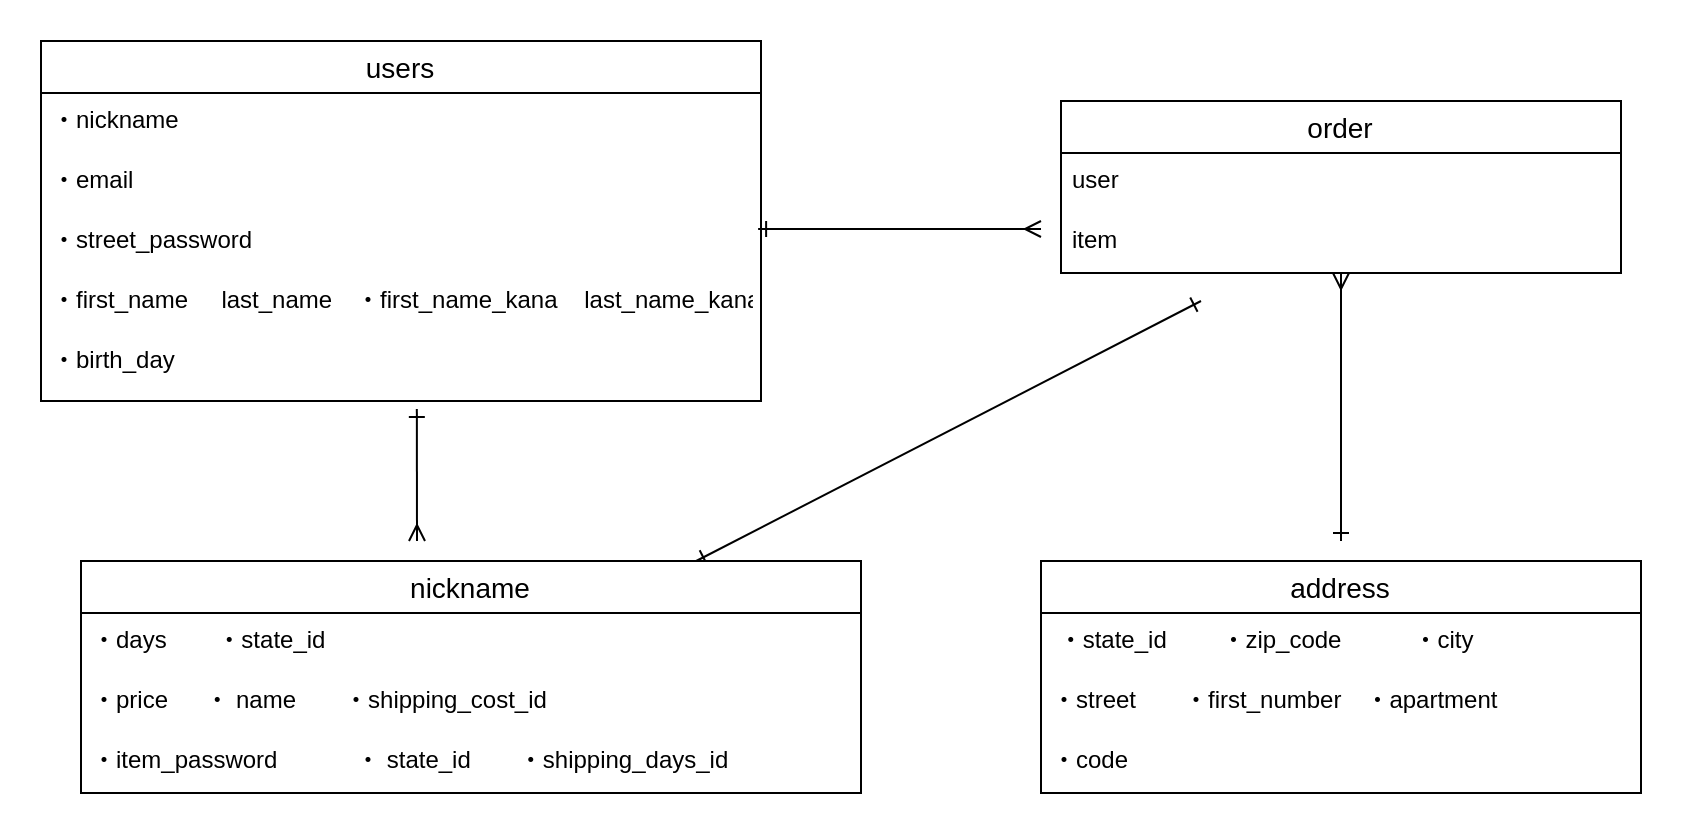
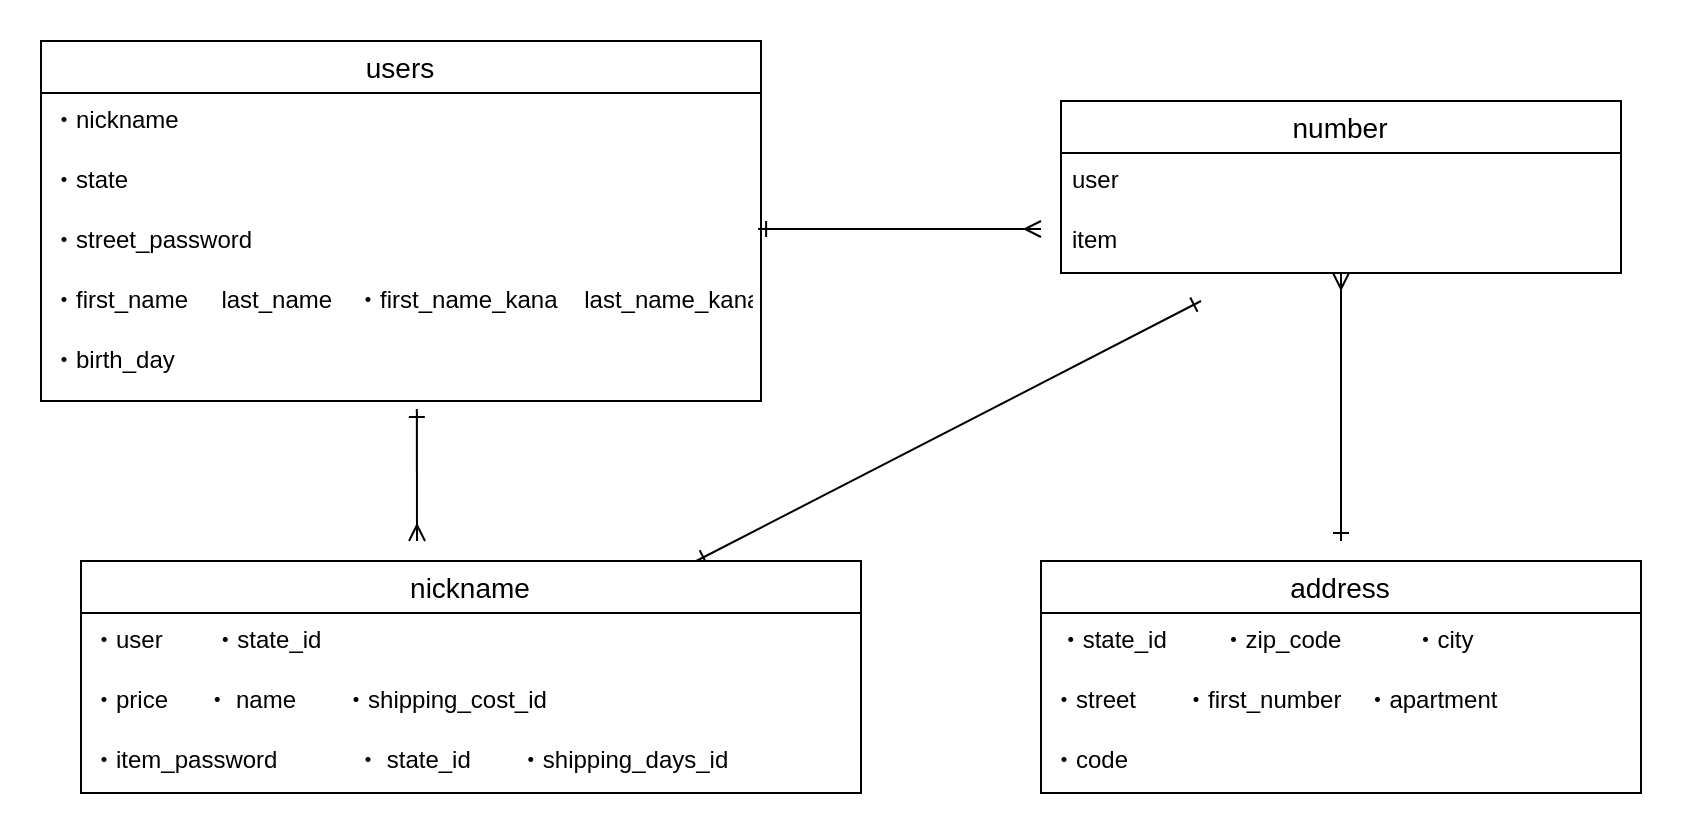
  <mxCell id="0" />
  <mxCell id="1" parent="0" />
  <mxCell id="2" value="address" style="swimlane;fontStyle=0;childLayout=stackLayout;horizontal=1;startSize=26;horizontalStack=0;resizeParent=1;resizeParentMax=0;resizeLast=0;collapsible=1;marginBottom=0;align=center;fontSize=14;" vertex="1" parent="1"><mxGeometry x="520" y="280" width="300" height="116" as="geometry" /></mxCell>
  <mxCell id="3" value=" ・state_id 　　・zip_code　　　・city" style="text;strokeColor=none;fillColor=none;spacingLeft=4;spacingRight=4;overflow=hidden;rotatable=0;points=[[0,0.5],[1,0.5]];portConstraint=eastwest;fontSize=12;" vertex="1" parent="2"><mxGeometry y="26" width="300" height="30" as="geometry" /></mxCell>
  <mxCell id="4" value="・street　　・first_number　・apartment" style="text;strokeColor=none;fillColor=none;spacingLeft=4;spacingRight=4;overflow=hidden;rotatable=0;points=[[0,0.5],[1,0.5]];portConstraint=eastwest;fontSize=12;" vertex="1" parent="2"><mxGeometry y="56" width="300" height="30" as="geometry" /></mxCell>
  <mxCell id="5" value="・code" style="text;strokeColor=none;fillColor=none;spacingLeft=4;spacingRight=4;overflow=hidden;rotatable=0;points=[[0,0.5],[1,0.5]];portConstraint=eastwest;fontSize=12;" vertex="1" parent="2"><mxGeometry y="86" width="300" height="30" as="geometry" /></mxCell>
  <mxCell id="6" style="edgeStyle=none;html=1;startArrow=ERone;startFill=0;endArrow=ERone;endFill=0;" edge="1" parent="1" source="7"><mxGeometry relative="1" as="geometry"><mxPoint x="600" y="150" as="targetPoint" /></mxGeometry></mxCell>
  <mxCell id="7" value="nickname" style="swimlane;fontStyle=0;childLayout=stackLayout;horizontal=1;startSize=26;horizontalStack=0;resizeParent=1;resizeParentMax=0;resizeLast=0;collapsible=1;marginBottom=0;align=center;fontSize=14;" vertex="1" parent="1"><mxGeometry x="40" y="280" width="390" height="116" as="geometry" /></mxCell>
- <mxCell id="8" value="・days    　・state_id" style="text;strokeColor=none;fillColor=none;spacingLeft=4;spacingRight=4;overflow=hidden;rotatable=0;points=[[0,0.5],[1,0.5]];portConstraint=eastwest;fontSize=12;" vertex="1" parent="7"><mxGeometry y="26" width="390" height="30" as="geometry" /></mxCell>
+ <mxCell id="8" value="・user    　・state_id" style="text;strokeColor=none;fillColor=none;spacingLeft=4;spacingRight=4;overflow=hidden;rotatable=0;points=[[0,0.5],[1,0.5]];portConstraint=eastwest;fontSize=12;" vertex="1" parent="7"><mxGeometry y="26" width="390" height="30" as="geometry" /></mxCell>
  <mxCell id="9" value="・price 　 ・ name　　・shipping_cost_id" style="text;strokeColor=none;fillColor=none;spacingLeft=4;spacingRight=4;overflow=hidden;rotatable=0;points=[[0,0.5],[1,0.5]];portConstraint=eastwest;fontSize=12;" vertex="1" parent="7"><mxGeometry y="56" width="390" height="30" as="geometry" /></mxCell>
  <mxCell id="10" value="・item_password 　　　・ state_id　　・shipping_days_id&#10;  " style="text;strokeColor=none;fillColor=none;spacingLeft=4;spacingRight=4;overflow=hidden;rotatable=0;points=[[0,0.5],[1,0.5]];portConstraint=eastwest;fontSize=12;" vertex="1" parent="7"><mxGeometry y="86" width="390" height="30" as="geometry" /></mxCell>
  <mxCell id="11" style="edgeStyle=none;html=1;endArrow=ERmany;endFill=0;startArrow=ERone;startFill=0;exitX=0.522;exitY=1.118;exitDx=0;exitDy=0;exitPerimeter=0;" edge="1" parent="1" source="17"><mxGeometry relative="1" as="geometry"><mxPoint x="138.349" y="190" as="sourcePoint" /><mxPoint x="208" y="270" as="targetPoint" /><Array as="points" /></mxGeometry></mxCell>
  <mxCell id="12" value="users" style="swimlane;fontStyle=0;childLayout=stackLayout;horizontal=1;startSize=26;horizontalStack=0;resizeParent=1;resizeParentMax=0;resizeLast=0;collapsible=1;marginBottom=0;align=center;fontSize=14;" vertex="1" parent="1"><mxGeometry x="20" y="20" width="360" height="180" as="geometry" /></mxCell>
  <mxCell id="13" value="・nickname" style="text;strokeColor=none;fillColor=none;spacingLeft=4;spacingRight=4;overflow=hidden;rotatable=0;points=[[0,0.5],[1,0.5]];portConstraint=eastwest;fontSize=12;" vertex="1" parent="12"><mxGeometry y="26" width="360" height="30" as="geometry" /></mxCell>
- <mxCell id="14" value="・email" style="text;strokeColor=none;fillColor=none;spacingLeft=4;spacingRight=4;overflow=hidden;rotatable=0;points=[[0,0.5],[1,0.5]];portConstraint=eastwest;fontSize=12;" vertex="1" parent="12"><mxGeometry y="56" width="360" height="30" as="geometry" /></mxCell>
+ <mxCell id="14" value="・state" style="text;strokeColor=none;fillColor=none;spacingLeft=4;spacingRight=4;overflow=hidden;rotatable=0;points=[[0,0.5],[1,0.5]];portConstraint=eastwest;fontSize=12;" vertex="1" parent="12"><mxGeometry y="56" width="360" height="30" as="geometry" /></mxCell>
  <mxCell id="15" value="・street_password" style="text;strokeColor=none;fillColor=none;spacingLeft=4;spacingRight=4;overflow=hidden;rotatable=0;points=[[0,0.5],[1,0.5]];portConstraint=eastwest;fontSize=12;" vertex="1" parent="12"><mxGeometry y="86" width="360" height="30" as="geometry" /></mxCell>
  <mxCell id="16" value="・first_name     last_name　・first_name_kana    last_name_kana" style="text;strokeColor=none;fillColor=none;spacingLeft=4;spacingRight=4;overflow=hidden;rotatable=0;points=[[0,0.5],[1,0.5]];portConstraint=eastwest;fontSize=12;" vertex="1" parent="12"><mxGeometry y="116" width="360" height="30" as="geometry" /></mxCell>
  <mxCell id="17" value="・birth_day  &#10;&#10;" style="text;strokeColor=none;fillColor=none;spacingLeft=4;spacingRight=4;overflow=hidden;rotatable=0;points=[[0,0.5],[1,0.5]];portConstraint=eastwest;fontSize=12;" vertex="1" parent="12"><mxGeometry y="146" width="360" height="34" as="geometry" /></mxCell>
  <mxCell id="18" style="edgeStyle=none;html=1;startArrow=ERone;startFill=0;endArrow=ERmany;endFill=0;exitX=0.996;exitY=0.267;exitDx=0;exitDy=0;exitPerimeter=0;" edge="1" parent="1" source="15"><mxGeometry relative="1" as="geometry"><mxPoint x="240" y="165.051" as="sourcePoint" /><mxPoint x="520" y="114" as="targetPoint" /></mxGeometry></mxCell>
  <mxCell id="19" style="edgeStyle=none;html=1;startArrow=ERmany;startFill=0;endArrow=ERone;endFill=0;" edge="1" parent="1" source="20"><mxGeometry relative="1" as="geometry"><mxPoint x="670" y="270" as="targetPoint" /></mxGeometry></mxCell>
- <mxCell id="20" value="order" style="swimlane;fontStyle=0;childLayout=stackLayout;horizontal=1;startSize=26;horizontalStack=0;resizeParent=1;resizeParentMax=0;resizeLast=0;collapsible=1;marginBottom=0;align=center;fontSize=14;" vertex="1" parent="1"><mxGeometry x="530" y="50" width="280" height="86" as="geometry" /></mxCell>
+ <mxCell id="20" value="number" style="swimlane;fontStyle=0;childLayout=stackLayout;horizontal=1;startSize=26;horizontalStack=0;resizeParent=1;resizeParentMax=0;resizeLast=0;collapsible=1;marginBottom=0;align=center;fontSize=14;" vertex="1" parent="1"><mxGeometry x="530" y="50" width="280" height="86" as="geometry" /></mxCell>
  <mxCell id="21" value="user" style="text;strokeColor=none;fillColor=none;spacingLeft=4;spacingRight=4;overflow=hidden;rotatable=0;points=[[0,0.5],[1,0.5]];portConstraint=eastwest;fontSize=12;" vertex="1" parent="20"><mxGeometry y="26" width="280" height="30" as="geometry" /></mxCell>
  <mxCell id="22" value="item" style="text;strokeColor=none;fillColor=none;spacingLeft=4;spacingRight=4;overflow=hidden;rotatable=0;points=[[0,0.5],[1,0.5]];portConstraint=eastwest;fontSize=12;" vertex="1" parent="20"><mxGeometry y="56" width="280" height="30" as="geometry" /></mxCell>
